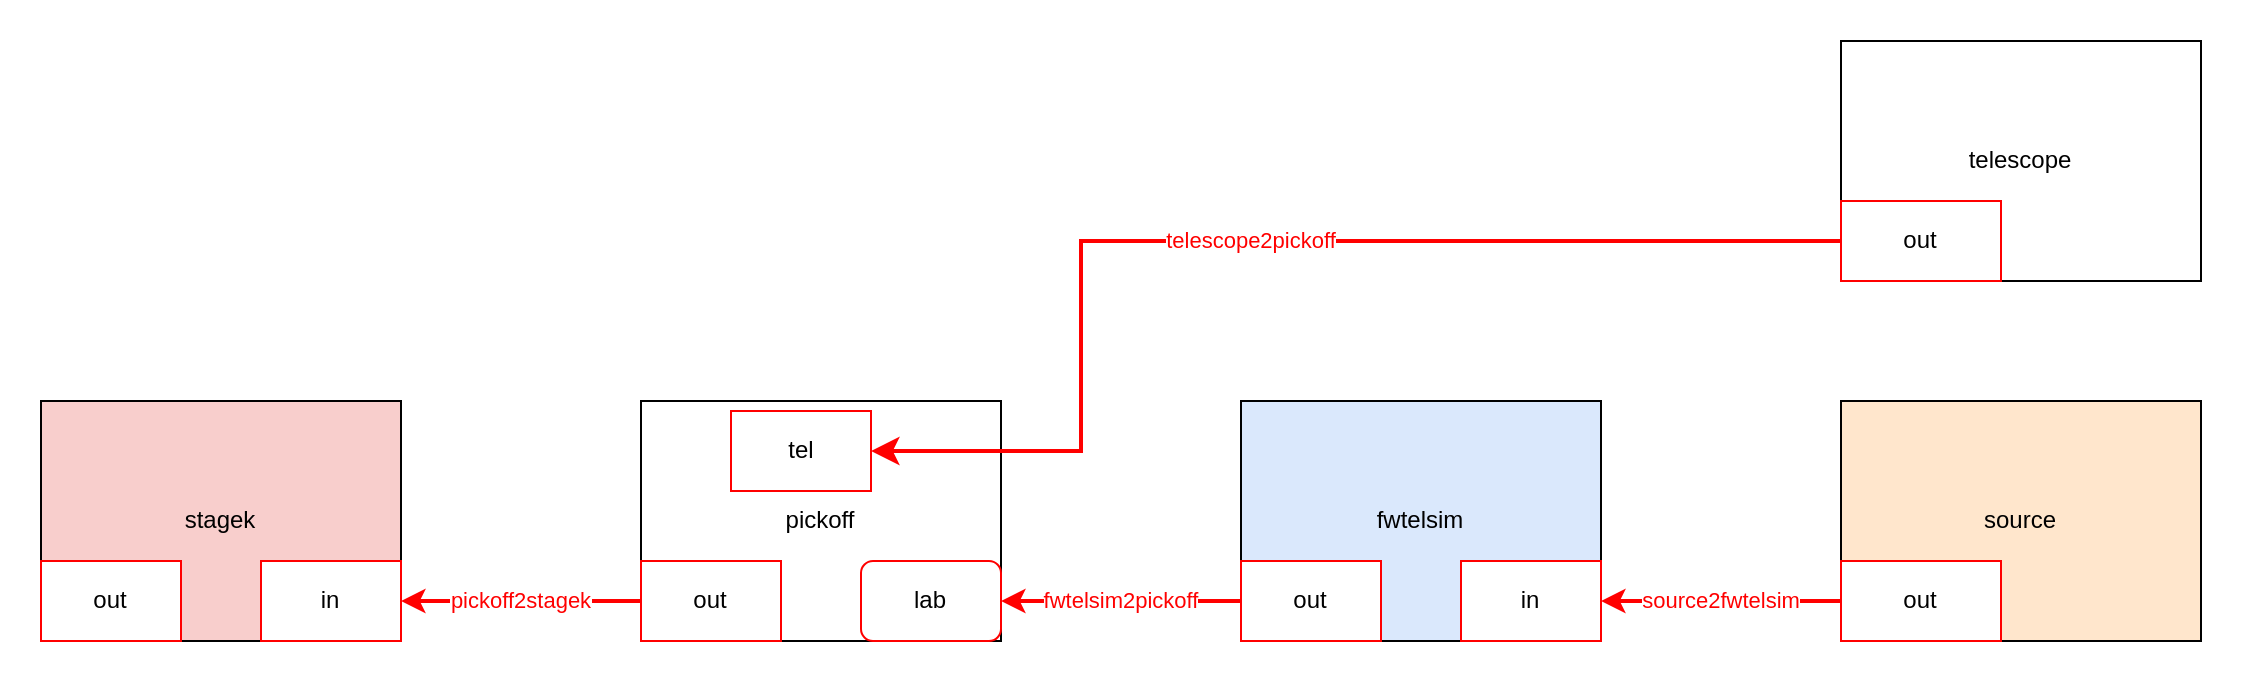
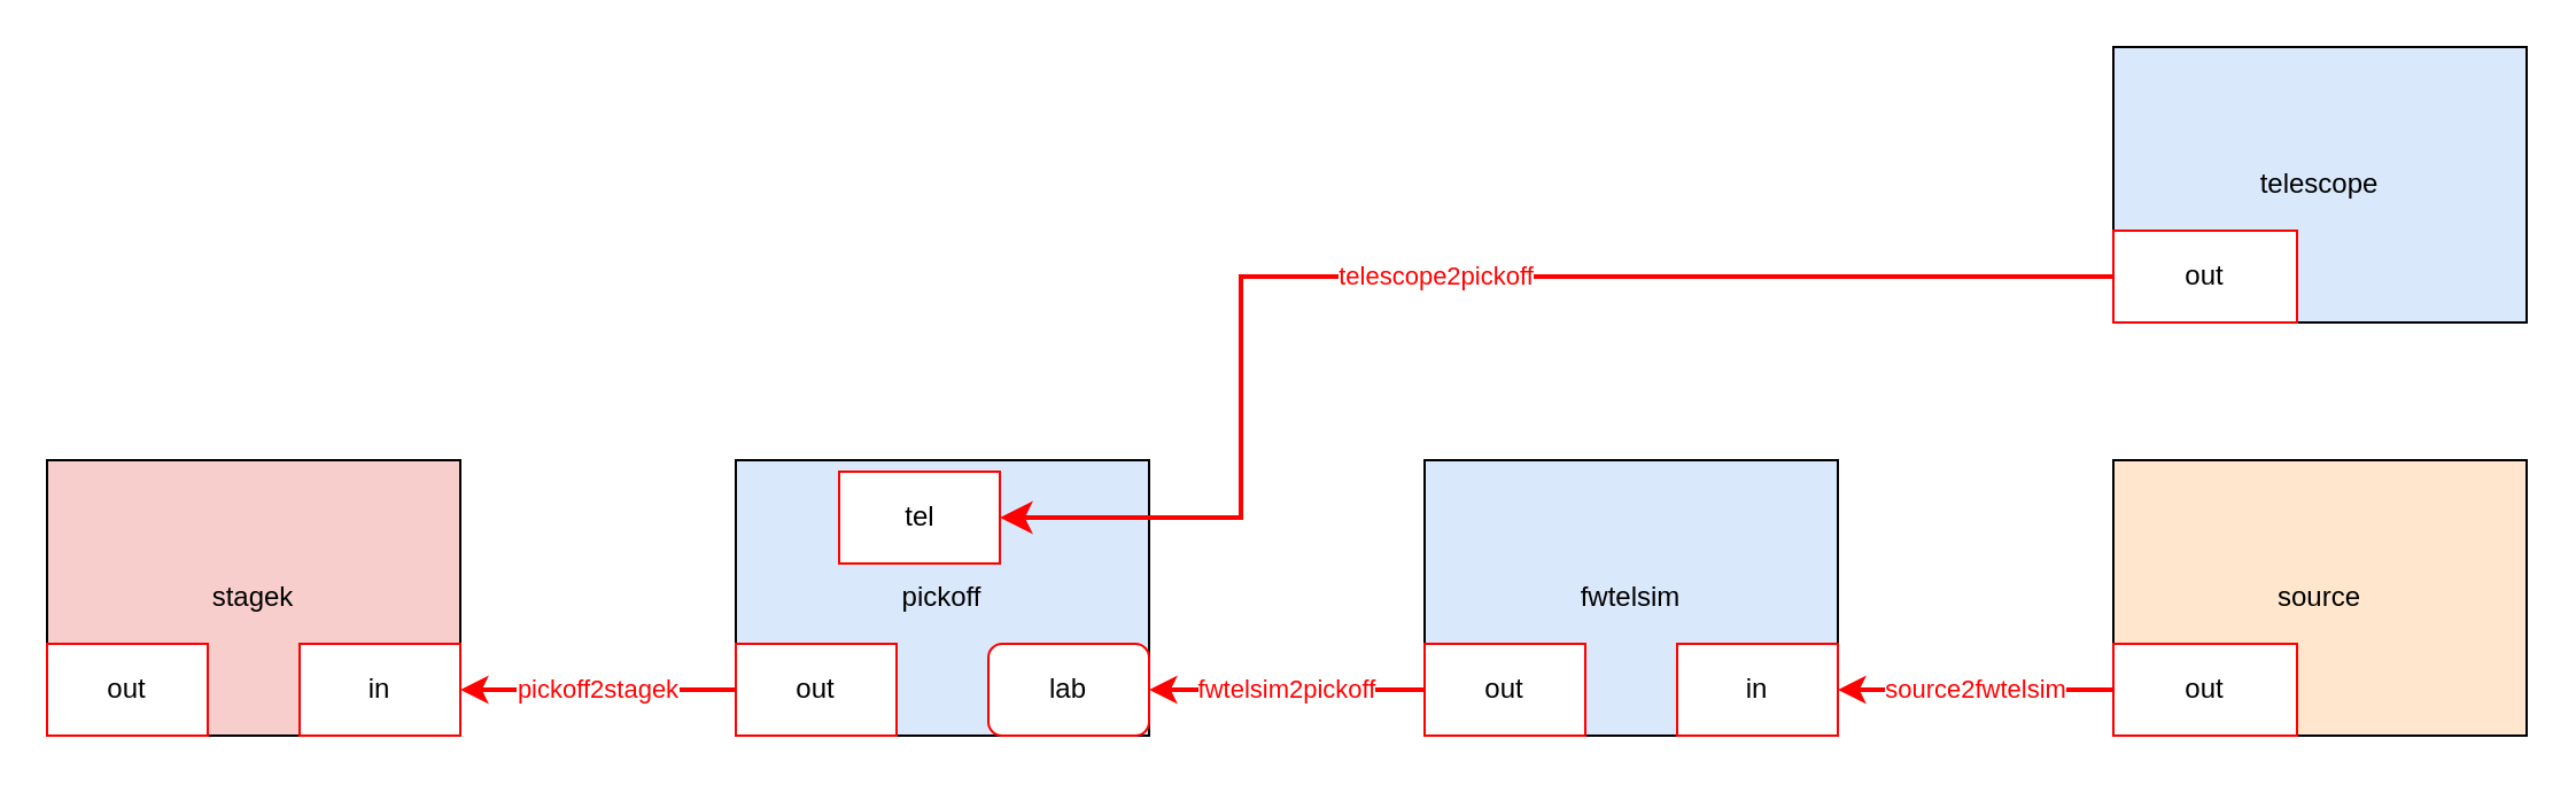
  <mxCell id="0" />
  <mxCell id="1" parent="0" />
  <mxCell id="2" value="" style="group" parent="1" vertex="1" connectable="0"><mxGeometry x="920" y="20" width="180" height="120" as="geometry" /></mxCell>
- <mxCell id="3" value="telescope" style="rounded=0;whiteSpace=wrap;html=1;" parent="2" vertex="1"><mxGeometry width="180" height="120" as="geometry" /></mxCell>
+ <mxCell id="3" value="telescope" style="rounded=0;whiteSpace=wrap;html=1;fillColor=#dae8fc;" parent="2" vertex="1"><mxGeometry width="180" height="120" as="geometry" /></mxCell>
  <mxCell id="4" value="out" style="rounded=0;whiteSpace=wrap;html=1;strokeColor=#FF0000;" parent="2" vertex="1"><mxGeometry y="80" width="80" height="40" as="geometry" /></mxCell>
  <mxCell id="5" value="" style="group" parent="1" vertex="1" connectable="0"><mxGeometry x="920" y="200" width="180" height="120" as="geometry" /></mxCell>
  <mxCell id="6" value="source" style="rounded=0;whiteSpace=wrap;html=1;fillColor=#ffe6cc;" parent="5" vertex="1"><mxGeometry width="180" height="120" as="geometry" /></mxCell>
  <mxCell id="7" value="out" style="rounded=0;whiteSpace=wrap;html=1;strokeColor=#FF0000;" parent="5" vertex="1"><mxGeometry y="80" width="80" height="40" as="geometry" /></mxCell>
  <mxCell id="8" value="" style="group" parent="1" vertex="1" connectable="0"><mxGeometry x="620" y="200" width="180" height="120" as="geometry" /></mxCell>
  <mxCell id="9" value="fwtelsim" style="rounded=0;whiteSpace=wrap;html=1;fillColor=#dae8fc;" parent="8" vertex="1"><mxGeometry width="180" height="120" as="geometry" /></mxCell>
  <mxCell id="10" value="in" style="rounded=0;whiteSpace=wrap;html=1;strokeColor=#FF0000;" parent="8" vertex="1"><mxGeometry x="110" y="80" width="70" height="40" as="geometry" /></mxCell>
  <mxCell id="11" value="out" style="rounded=0;whiteSpace=wrap;html=1;strokeColor=#FF0000;" parent="8" vertex="1"><mxGeometry y="80" width="70" height="40" as="geometry" /></mxCell>
  <mxCell id="12" value="" style="group" parent="1" vertex="1" connectable="0"><mxGeometry x="320" y="200" width="180" height="120" as="geometry" /></mxCell>
- <mxCell id="13" value="pickoff" style="rounded=0;whiteSpace=wrap;html=1;" parent="12" vertex="1"><mxGeometry width="180" height="120" as="geometry" /></mxCell>
+ <mxCell id="13" value="pickoff" style="rounded=0;whiteSpace=wrap;html=1;fillColor=#dae8fc;" parent="12" vertex="1"><mxGeometry width="180" height="120" as="geometry" /></mxCell>
  <mxCell id="14" value="tel" style="rounded=0;inwhiteSpace=wrap;html=1;strokeColor=#FF0000;" parent="12" vertex="1"><mxGeometry x="45" y="5" width="70" height="40" as="geometry" /></mxCell>
  <mxCell id="15" value="lab" style="whiteSpace=wrap;html=1;strokeColor=#FF0000;rounded=1;" parent="12" vertex="1"><mxGeometry x="110" y="80" width="70" height="40" as="geometry" /></mxCell>
  <mxCell id="16" value="out" style="rounded=0;whiteSpace=wrap;html=1;strokeColor=#FF0000;" parent="12" vertex="1"><mxGeometry y="80" width="70" height="40" as="geometry" /></mxCell>
  <mxCell id="17" value="" style="group" parent="1" vertex="1" connectable="0"><mxGeometry x="20" y="200" width="180" height="120" as="geometry" /></mxCell>
  <mxCell id="18" value="stagek" style="rounded=0;whiteSpace=wrap;html=1;fillColor=#f8cecc;" parent="17" vertex="1"><mxGeometry width="180" height="120" as="geometry" /></mxCell>
  <mxCell id="19" value="in" style="rounded=0;whiteSpace=wrap;html=1;strokeColor=#FF0000;" parent="17" vertex="1"><mxGeometry x="110" y="80" width="70" height="40" as="geometry" /></mxCell>
  <mxCell id="20" value="out" style="rounded=0;whiteSpace=wrap;html=1;strokeColor=#FF0000;" parent="17" vertex="1"><mxGeometry y="80" width="70" height="40" as="geometry" /></mxCell>
  <mxCell id="21" value="telescope2pickoff" style="edgeStyle=elbowEdgeStyle;elbow=horizontal;endArrow=classic;html=1;curved=0;rounded=0;endSize=8;startSize=8;entryX=1;entryY=0.5;entryDx=0;entryDy=0;exitX=0;exitY=0.5;exitDx=0;exitDy=0;strokeColor=#FF0000;strokeWidth=2;fontColor=#FF0000;" parent="1" source="4" target="14" edge="1"><mxGeometry relative="1" as="geometry"><Array as="points"><mxPoint x="540" y="200" /></Array></mxGeometry></mxCell>
  <mxCell id="22" value="source2fwtelsim" style="endArrow=classic;html=1;exitX=0;exitY=0.5;exitDx=0;exitDy=0;entryX=1;entryY=0.5;entryDx=0;entryDy=0;strokeColor=#FF0000;strokeWidth=2;fontColor=#FF0000;" parent="1" source="7" target="10" edge="1"><mxGeometry relative="1" as="geometry" /></mxCell>
  <mxCell id="23" value="fwtelsim2pickoff" style="endArrow=classic;html=1;exitX=0;exitY=0.5;exitDx=0;exitDy=0;entryX=1;entryY=0.5;entryDx=0;entryDy=0;strokeColor=#FF0000;strokeWidth=2;fontColor=#FF0000;" parent="1" source="11" target="15" edge="1"><mxGeometry relative="1" as="geometry" /></mxCell>
  <mxCell id="24" value="pickoff2stagek" style="endArrow=classic;html=1;exitX=0;exitY=0.5;exitDx=0;exitDy=0;entryX=1;entryY=0.5;entryDx=0;entryDy=0;strokeColor=#FF0000;strokeWidth=2;fontColor=#FF0000;" parent="1" source="16" target="19" edge="1"><mxGeometry relative="1" as="geometry" /></mxCell>
